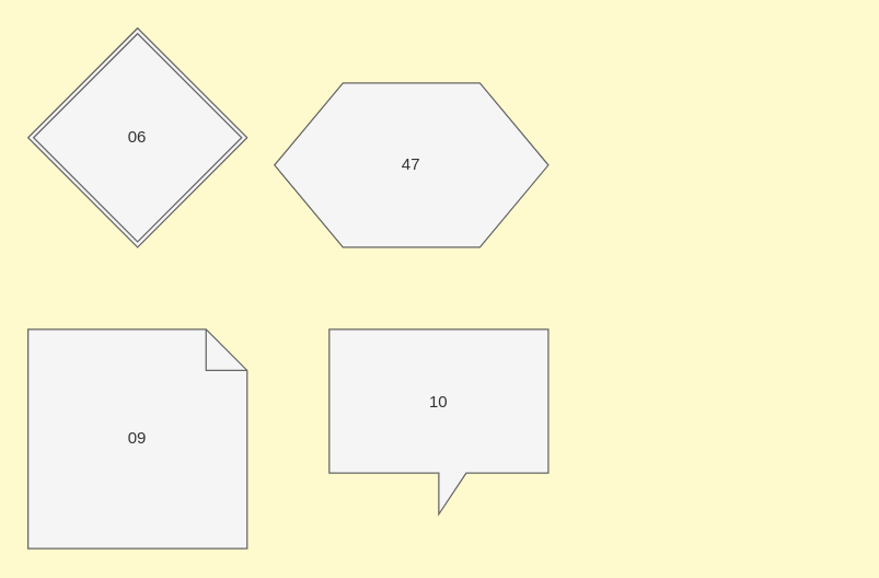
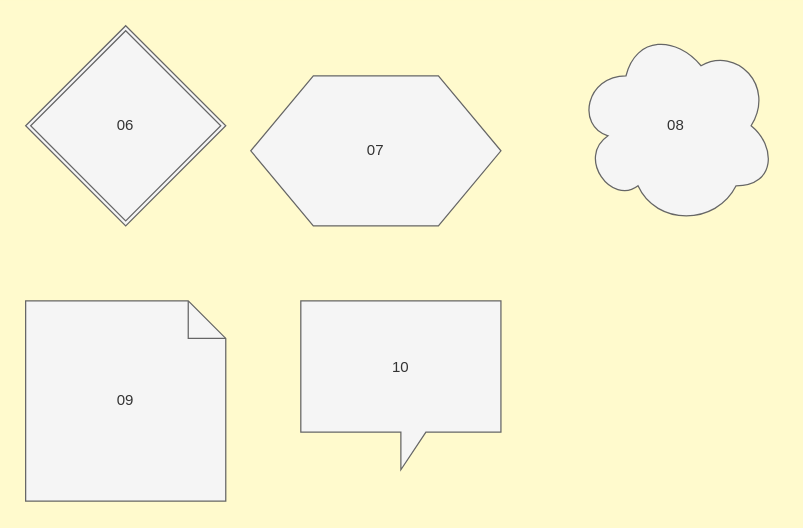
  <mxCell id="0" />
  <mxCell id="1" parent="0" />
  <mxCell id="2" value="06" style="double=1;rhombus;whiteSpace=wrap;html=1;fillColor=#f5f5f5;strokeColor=#666666;fontColor=#333333" vertex="1" parent="1"><mxGeometry x="20" y="20" width="160" height="160" as="geometry" /></mxCell>
- <mxCell id="3" value="47" style="double=1;shape=hexagon;whiteSpace=wrap;html=1;fillColor=#f5f5f5;strokeColor=#666666;fontColor=#333333" vertex="1" parent="1"><mxGeometry x="200" y="60" width="200" height="120" as="geometry" /></mxCell>
+ <mxCell id="3" value="07" style="double=1;shape=hexagon;whiteSpace=wrap;html=1;fillColor=#f5f5f5;strokeColor=#666666;fontColor=#333333" vertex="1" parent="1"><mxGeometry x="200" y="60" width="200" height="120" as="geometry" /></mxCell>
+ <mxCell id="4" value="08" style="double=1;shape=cloud;whiteSpace=wrap;html=1;fillColor=#f5f5f5;strokeColor=#666666;fontColor=#333333" vertex="1" parent="1"><mxGeometry x="460" y="20" width="160" height="160" as="geometry" /></mxCell>
  <mxCell id="5" value="09" style="double=1;shape=note;whiteSpace=wrap;html=1;fillColor=#f5f5f5;strokeColor=#666666;fontColor=#333333" vertex="1" parent="1"><mxGeometry x="20" y="240" width="160" height="160" as="geometry" /></mxCell>
  <mxCell id="6" value="10" style="double=1;shape=callout;whiteSpace=wrap;html=1;fillColor=#f5f5f5;strokeColor=#666666;fontColor=#333333" vertex="1" parent="1"><mxGeometry x="240" y="240" width="160" height="135" as="geometry" /></mxCell>
